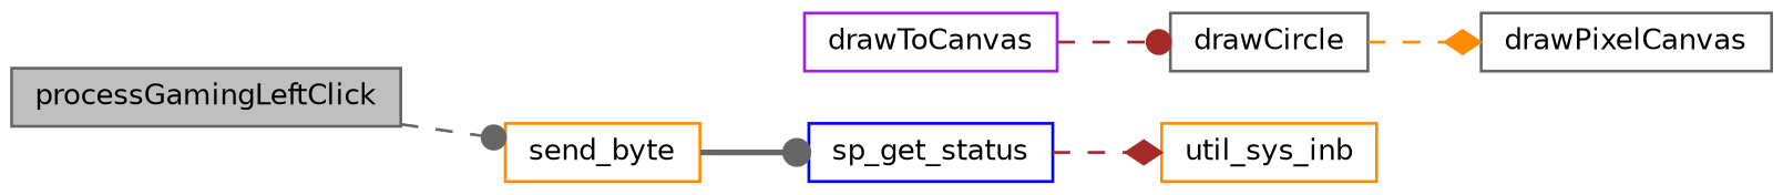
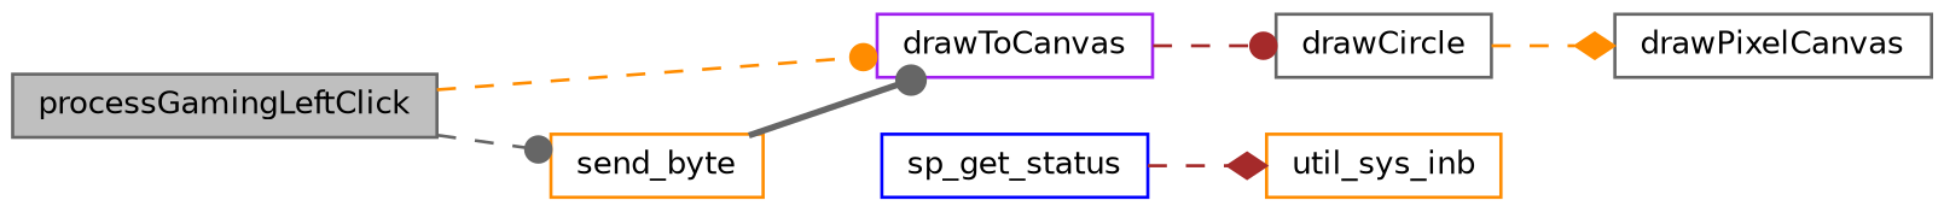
  digraph {
    rankdir=LR
    node [color=gray40 fillcolor=white fontname=Helvetica fontsize=10 shape=record style=filled]
    edge [arrowhead=dot color=darkorange fontname=Helvetica fontsize=10 labelfontname=Helvetica labelfontsize=10 style=dashed]
    n1 [fillcolor=grey75 fontcolor=black height=0.2 label=processGamingLeftClick width=0.4]
    n2 [color=purple height=0.2 label=drawToCanvas width=0.4]
    n3 [color=darkorange height=0.2 label=send_byte width=0.4]
    n4 [height=0.2 label=drawCircle width=0.4]
    n5 [color=blue height=0.2 label=sp_get_status width=0.4]
    n6 [height=0.2 label=drawPixelCanvas width=0.4]
    n7 [color=darkorange height=0.2 label=util_sys_inb width=0.4]
+   n1 -> n2
    n1 -> n3 [color=gray40]
    n2 -> n4 [color=brown]
-   n3 -> n5 [color=gray40 style=bold]
+   n3 -> n2 [color=gray40 style=bold]
    n4 -> n6 [arrowhead=diamond]
    n5 -> n7 [arrowhead=diamond color=brown]
  }
